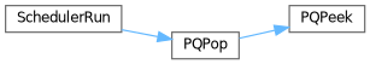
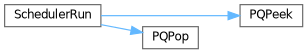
  digraph {
    rankdir=RL
    node [color=grey40 fillcolor=white fontname=Helvetica fontsize=10 shape=box style=filled]
    edge [color=steelblue1 dir=back fontname=Helvetica fontsize=10 labelfontname=Helvetica labelfontsize=10 style=solid]
    n1 [height=0.2 label=PQPeek width=0.4]
    n2 [height=0.2 label=SchedulerRun width=0.4]
    n3 [height=0.2 label=PQPop width=0.4]
-   n1 -> n3
+   n1 -> n2
    n3 -> n2
  }
